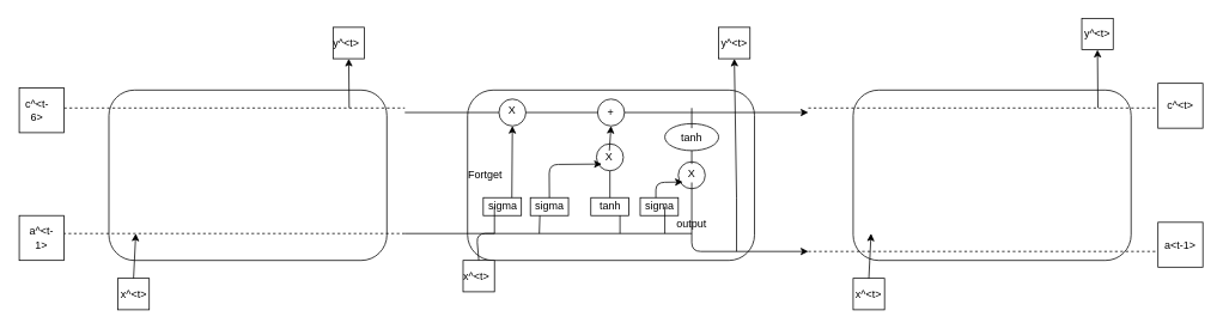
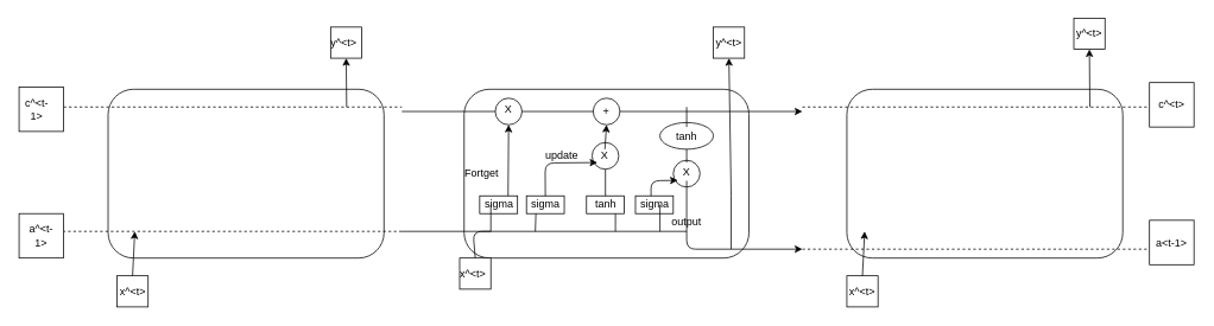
  <mxCell id="0" />
  <mxCell id="1" parent="0" />
  <mxCell id="2" value="" style="rounded=1;whiteSpace=wrap;html=1;" vertex="1" parent="1"><mxGeometry x="520" y="100" width="320" height="190" as="geometry" /></mxCell>
  <mxCell id="3" value="" style="endArrow=classic;html=1;exitX=1;exitY=0.5;exitDx=0;exitDy=0;entryX=0;entryY=0.5;entryDx=0;entryDy=0;" edge="1" parent="1" source="6"><mxGeometry width="50" height="50" relative="1" as="geometry"><mxPoint x="640" y="280" as="sourcePoint" /><mxPoint x="900" y="125" as="targetPoint" /><Array as="points" /></mxGeometry></mxCell>
  <mxCell id="4" value="" style="ellipse;whiteSpace=wrap;html=1;aspect=fixed;" vertex="1" parent="1"><mxGeometry x="555" y="110" width="30" height="30" as="geometry" /></mxCell>
  <mxCell id="5" value="" style="endArrow=none;html=1;exitX=1;exitY=0.5;exitDx=0;exitDy=0;entryX=0;entryY=0.5;entryDx=0;entryDy=0;" edge="1" parent="1" target="4"><mxGeometry width="50" height="50" relative="1" as="geometry"><mxPoint x="450" y="125" as="sourcePoint" /><mxPoint x="700" y="230" as="targetPoint" /></mxGeometry></mxCell>
  <mxCell id="6" value="" style="ellipse;whiteSpace=wrap;html=1;aspect=fixed;" vertex="1" parent="1"><mxGeometry x="665" y="110" width="30" height="30" as="geometry" /></mxCell>
  <mxCell id="7" value="" style="endArrow=none;html=1;exitX=1;exitY=0.5;exitDx=0;exitDy=0;entryX=0;entryY=0.5;entryDx=0;entryDy=0;" edge="1" parent="1" source="4" target="6"><mxGeometry width="50" height="50" relative="1" as="geometry"><mxPoint x="650" y="280" as="sourcePoint" /><mxPoint x="700" y="230" as="targetPoint" /></mxGeometry></mxCell>
  <mxCell id="8" value="X" style="text;html=1;strokeColor=none;fillColor=none;align=center;verticalAlign=middle;whiteSpace=wrap;rounded=0;" vertex="1" parent="1"><mxGeometry x="550" y="115" width="40" height="15" as="geometry" /></mxCell>
  <mxCell id="9" value="+" style="text;html=1;strokeColor=none;fillColor=none;align=center;verticalAlign=middle;whiteSpace=wrap;rounded=0;" vertex="1" parent="1"><mxGeometry x="660" y="110" width="40" height="30" as="geometry" /></mxCell>
  <mxCell id="10" value="sigma" style="rounded=0;whiteSpace=wrap;html=1;" vertex="1" parent="1"><mxGeometry x="537.5" y="220" width="42.5" height="20" as="geometry" /></mxCell>
  <mxCell id="11" value="sigma" style="rounded=0;whiteSpace=wrap;html=1;" vertex="1" parent="1"><mxGeometry x="590" y="220" width="42.5" height="20" as="geometry" /></mxCell>
  <mxCell id="12" value="tanh" style="rounded=0;whiteSpace=wrap;html=1;" vertex="1" parent="1"><mxGeometry x="657.5" y="220" width="42.5" height="20" as="geometry" /></mxCell>
  <mxCell id="13" value="sigma" style="rounded=0;whiteSpace=wrap;html=1;" vertex="1" parent="1"><mxGeometry x="712.5" y="220" width="42.5" height="20" as="geometry" /></mxCell>
  <mxCell id="14" value="" style="ellipse;whiteSpace=wrap;html=1;aspect=fixed;" vertex="1" parent="1"><mxGeometry x="663.75" y="160" width="30" height="30" as="geometry" /></mxCell>
  <mxCell id="15" value="X" style="text;html=1;strokeColor=none;fillColor=none;align=center;verticalAlign=middle;whiteSpace=wrap;rounded=0;" vertex="1" parent="1"><mxGeometry x="661.25" y="167.5" width="33.75" height="15" as="geometry" /></mxCell>
  <mxCell id="16" value="" style="endArrow=none;html=1;entryX=0.5;entryY=1;entryDx=0;entryDy=0;exitX=0.5;exitY=0;exitDx=0;exitDy=0;" edge="1" parent="1" source="12" target="14"><mxGeometry width="50" height="50" relative="1" as="geometry"><mxPoint x="640" y="280" as="sourcePoint" /><mxPoint x="690" y="230" as="targetPoint" /></mxGeometry></mxCell>
  <mxCell id="17" value="" style="endArrow=classic;html=1;entryX=0.5;entryY=1;entryDx=0;entryDy=0;exitX=0.5;exitY=0;exitDx=0;exitDy=0;" edge="1" parent="1" source="15" target="9"><mxGeometry width="50" height="50" relative="1" as="geometry"><mxPoint x="640" y="280" as="sourcePoint" /><mxPoint x="690" y="230" as="targetPoint" /></mxGeometry></mxCell>
  <mxCell id="18" value="" style="ellipse;whiteSpace=wrap;html=1;" vertex="1" parent="1"><mxGeometry x="740" y="137.5" width="60" height="30" as="geometry" /></mxCell>
  <mxCell id="19" value="tanh" style="text;html=1;strokeColor=none;fillColor=none;align=center;verticalAlign=middle;whiteSpace=wrap;rounded=0;" vertex="1" parent="1"><mxGeometry x="750" y="142.5" width="40" height="20" as="geometry" /></mxCell>
  <mxCell id="20" value="" style="ellipse;whiteSpace=wrap;html=1;aspect=fixed;" vertex="1" parent="1"><mxGeometry x="755" y="180" width="30" height="30" as="geometry" /></mxCell>
  <mxCell id="21" value="X" style="text;html=1;strokeColor=none;fillColor=none;align=center;verticalAlign=middle;whiteSpace=wrap;rounded=0;" vertex="1" parent="1"><mxGeometry x="750" y="182.5" width="40" height="20" as="geometry" /></mxCell>
  <mxCell id="22" value="" style="endArrow=none;html=1;exitX=0.5;exitY=0;exitDx=0;exitDy=0;" edge="1" parent="1" source="19"><mxGeometry width="50" height="50" relative="1" as="geometry"><mxPoint x="640" y="280" as="sourcePoint" /><mxPoint x="770" y="120" as="targetPoint" /></mxGeometry></mxCell>
  <mxCell id="23" value="" style="endArrow=none;html=1;entryX=0.5;entryY=0;entryDx=0;entryDy=0;exitX=0.5;exitY=1;exitDx=0;exitDy=0;" edge="1" parent="1" source="18" target="21"><mxGeometry width="50" height="50" relative="1" as="geometry"><mxPoint x="640" y="280" as="sourcePoint" /><mxPoint x="690" y="230" as="targetPoint" /></mxGeometry></mxCell>
  <mxCell id="24" value="" style="endArrow=classic;html=1;entryX=0.25;entryY=1;entryDx=0;entryDy=0;exitX=0.5;exitY=0;exitDx=0;exitDy=0;" edge="1" parent="1" source="11" target="15"><mxGeometry width="50" height="50" relative="1" as="geometry"><mxPoint x="640" y="280" as="sourcePoint" /><mxPoint x="690" y="230" as="targetPoint" /><Array as="points"><mxPoint x="611" y="183" /></Array></mxGeometry></mxCell>
  <mxCell id="25" value="" style="endArrow=classic;html=1;exitX=0.75;exitY=0;exitDx=0;exitDy=0;entryX=0.5;entryY=1;entryDx=0;entryDy=0;" edge="1" parent="1" source="10" target="4"><mxGeometry width="50" height="50" relative="1" as="geometry"><mxPoint x="640" y="280" as="sourcePoint" /><mxPoint x="690" y="230" as="targetPoint" /></mxGeometry></mxCell>
  <mxCell id="26" value="Fortget" style="text;html=1;strokeColor=none;fillColor=none;align=center;verticalAlign=middle;whiteSpace=wrap;rounded=0;" vertex="1" parent="1"><mxGeometry x="525" y="190" width="30" height="10" as="geometry" /></mxCell>
+ <mxCell id="27" value="update" style="text;html=1;strokeColor=none;fillColor=none;align=center;verticalAlign=middle;whiteSpace=wrap;rounded=0;" vertex="1" parent="1"><mxGeometry x="610" y="165" width="40" height="20" as="geometry" /></mxCell>
  <mxCell id="28" value="output" style="text;html=1;strokeColor=none;fillColor=none;align=center;verticalAlign=middle;whiteSpace=wrap;rounded=0;" vertex="1" parent="1"><mxGeometry x="750" y="240" width="40" height="20" as="geometry" /></mxCell>
  <mxCell id="29" value="" style="endArrow=none;html=1;exitX=1;exitY=0.5;exitDx=0;exitDy=0;entryX=0.5;entryY=1;entryDx=0;entryDy=0;" edge="1" parent="1" target="28"><mxGeometry width="50" height="50" relative="1" as="geometry"><mxPoint x="450" y="260" as="sourcePoint" /><mxPoint x="690" y="230" as="targetPoint" /></mxGeometry></mxCell>
  <mxCell id="30" value="" style="endArrow=none;html=1;entryX=0.294;entryY=0.5;entryDx=0;entryDy=0;entryPerimeter=0;" edge="1" parent="1" target="10"><mxGeometry width="50" height="50" relative="1" as="geometry"><mxPoint x="550" y="260" as="sourcePoint" /><mxPoint x="690" y="230" as="targetPoint" /></mxGeometry></mxCell>
  <mxCell id="31" value="" style="endArrow=none;html=1;entryX=0.25;entryY=1;entryDx=0;entryDy=0;" edge="1" parent="1" target="11"><mxGeometry width="50" height="50" relative="1" as="geometry"><mxPoint x="600" y="260" as="sourcePoint" /><mxPoint x="690" y="230" as="targetPoint" /></mxGeometry></mxCell>
  <mxCell id="32" value="" style="endArrow=none;html=1;" edge="1" parent="1"><mxGeometry width="50" height="50" relative="1" as="geometry"><mxPoint x="690" y="260" as="sourcePoint" /><mxPoint x="690" y="240" as="targetPoint" /></mxGeometry></mxCell>
  <mxCell id="33" value="" style="endArrow=none;html=1;entryX=0.647;entryY=0.5;entryDx=0;entryDy=0;entryPerimeter=0;" edge="1" parent="1" target="13"><mxGeometry width="50" height="50" relative="1" as="geometry"><mxPoint x="740" y="260" as="sourcePoint" /><mxPoint x="690" y="230" as="targetPoint" /></mxGeometry></mxCell>
  <mxCell id="34" value="" style="endArrow=classic;html=1;entryX=0.25;entryY=1;entryDx=0;entryDy=0;" edge="1" parent="1" target="21"><mxGeometry width="50" height="50" relative="1" as="geometry"><mxPoint x="730" y="220" as="sourcePoint" /><mxPoint x="690" y="230" as="targetPoint" /><Array as="points"><mxPoint x="730" y="203" /></Array></mxGeometry></mxCell>
  <mxCell id="35" value="" style="whiteSpace=wrap;html=1;aspect=fixed;" vertex="1" parent="1"><mxGeometry x="515" y="290" width="35" height="35" as="geometry" /></mxCell>
  <mxCell id="36" value="" style="endArrow=none;html=1;exitX=0.5;exitY=0;exitDx=0;exitDy=0;" edge="1" parent="1" source="35"><mxGeometry width="50" height="50" relative="1" as="geometry"><mxPoint x="540" y="280" as="sourcePoint" /><mxPoint x="550" y="260" as="targetPoint" /><Array as="points"><mxPoint x="530" y="260" /></Array></mxGeometry></mxCell>
  <mxCell id="37" value="y^&amp;lt;t&amp;gt;" style="whiteSpace=wrap;html=1;aspect=fixed;" vertex="1" parent="1"><mxGeometry x="800" y="30" width="35" height="35" as="geometry" /></mxCell>
  <mxCell id="38" value="" style="endArrow=classic;html=1;entryX=0.5;entryY=1;entryDx=0;entryDy=0;" edge="1" parent="1" target="37"><mxGeometry width="50" height="50" relative="1" as="geometry"><mxPoint x="820" y="220" as="sourcePoint" /><mxPoint x="800" y="230" as="targetPoint" /></mxGeometry></mxCell>
  <mxCell id="39" value="x^&amp;lt;t&amp;gt;" style="text;html=1;strokeColor=none;fillColor=none;align=center;verticalAlign=middle;whiteSpace=wrap;rounded=0;" vertex="1" parent="1"><mxGeometry x="510" y="297.5" width="40" height="20" as="geometry" /></mxCell>
  <mxCell id="40" value="" style="endArrow=classic;html=1;" edge="1" parent="1"><mxGeometry width="50" height="50" relative="1" as="geometry"><mxPoint x="770" y="203" as="sourcePoint" /><mxPoint x="900" y="280" as="targetPoint" /><Array as="points"><mxPoint x="770" y="280" /></Array></mxGeometry></mxCell>
  <mxCell id="41" value="" style="endArrow=none;html=1;" edge="1" parent="1"><mxGeometry width="50" height="50" relative="1" as="geometry"><mxPoint x="820" y="280" as="sourcePoint" /><mxPoint x="820" y="220" as="targetPoint" /></mxGeometry></mxCell>
  <mxCell id="42" value="" style="rounded=1;whiteSpace=wrap;html=1;" vertex="1" parent="1"><mxGeometry x="950" y="100" width="310" height="190" as="geometry" /></mxCell>
  <mxCell id="43" value="" style="rounded=1;whiteSpace=wrap;html=1;" vertex="1" parent="1"><mxGeometry x="120" y="100" width="310" height="190" as="geometry" /></mxCell>
  <mxCell id="44" value="" style="endArrow=none;dashed=1;html=1;" edge="1" parent="1"><mxGeometry width="50" height="50" relative="1" as="geometry"><mxPoint x="450" y="260" as="sourcePoint" /><mxPoint x="70" y="260" as="targetPoint" /></mxGeometry></mxCell>
  <mxCell id="45" value="" style="endArrow=none;dashed=1;html=1;" edge="1" parent="1"><mxGeometry width="50" height="50" relative="1" as="geometry"><mxPoint x="70" y="120" as="sourcePoint" /><mxPoint x="450" y="120" as="targetPoint" /></mxGeometry></mxCell>
  <mxCell id="46" value="" style="endArrow=none;dashed=1;html=1;" edge="1" parent="1"><mxGeometry width="50" height="50" relative="1" as="geometry"><mxPoint x="900" y="280" as="sourcePoint" /><mxPoint x="1290" y="280" as="targetPoint" /></mxGeometry></mxCell>
  <mxCell id="47" value="" style="endArrow=none;dashed=1;html=1;" edge="1" parent="1"><mxGeometry width="50" height="50" relative="1" as="geometry"><mxPoint x="900" y="120" as="sourcePoint" /><mxPoint x="1290" y="120" as="targetPoint" /></mxGeometry></mxCell>
  <mxCell id="48" value="" style="whiteSpace=wrap;html=1;aspect=fixed;" vertex="1" parent="1"><mxGeometry x="20" y="97.5" width="50" height="50" as="geometry" /></mxCell>
  <mxCell id="49" value="" style="whiteSpace=wrap;html=1;aspect=fixed;" vertex="1" parent="1"><mxGeometry x="20" y="240" width="50" height="50" as="geometry" /></mxCell>
  <mxCell id="50" value="" style="whiteSpace=wrap;html=1;aspect=fixed;" vertex="1" parent="1"><mxGeometry x="1290" y="92.5" width="50" height="50" as="geometry" /></mxCell>
  <mxCell id="51" value="" style="whiteSpace=wrap;html=1;aspect=fixed;" vertex="1" parent="1"><mxGeometry x="1290" y="247.5" width="50" height="50" as="geometry" /></mxCell>
- <mxCell id="52" value="c^&amp;lt;t-6&amp;gt;" style="text;html=1;strokeColor=none;fillColor=none;align=center;verticalAlign=middle;whiteSpace=wrap;rounded=0;" vertex="1" parent="1"><mxGeometry x="20" y="112.5" width="40" height="20" as="geometry" /></mxCell>
+ <mxCell id="52" value="c^&amp;lt;t-1&amp;gt;" style="text;html=1;strokeColor=none;fillColor=none;align=center;verticalAlign=middle;whiteSpace=wrap;rounded=0;" vertex="1" parent="1"><mxGeometry x="20" y="112.5" width="40" height="20" as="geometry" /></mxCell>
  <mxCell id="53" value="a^&amp;lt;t-1&amp;gt;" style="text;html=1;strokeColor=none;fillColor=none;align=center;verticalAlign=middle;whiteSpace=wrap;rounded=0;" vertex="1" parent="1"><mxGeometry x="25" y="255" width="40" height="20" as="geometry" /></mxCell>
  <mxCell id="54" value="c^&amp;lt;t&amp;gt;" style="text;html=1;strokeColor=none;fillColor=none;align=center;verticalAlign=middle;whiteSpace=wrap;rounded=0;" vertex="1" parent="1"><mxGeometry x="1295" y="107.5" width="40" height="20" as="geometry" /></mxCell>
  <mxCell id="55" value="a&amp;lt;t-1&amp;gt;" style="text;html=1;strokeColor=none;fillColor=none;align=center;verticalAlign=middle;whiteSpace=wrap;rounded=0;" vertex="1" parent="1"><mxGeometry x="1295" y="262.5" width="40" height="20" as="geometry" /></mxCell>
  <mxCell id="56" value="" style="whiteSpace=wrap;html=1;aspect=fixed;" vertex="1" parent="1"><mxGeometry x="130" y="310" width="35" height="35" as="geometry" /></mxCell>
  <mxCell id="57" value="" style="endArrow=classic;html=1;exitX=0.5;exitY=0;exitDx=0;exitDy=0;" edge="1" parent="1" source="56"><mxGeometry width="50" height="50" relative="1" as="geometry"><mxPoint x="190" y="280" as="sourcePoint" /><mxPoint x="150" y="260" as="targetPoint" /></mxGeometry></mxCell>
  <mxCell id="58" value="" style="whiteSpace=wrap;html=1;aspect=fixed;" vertex="1" parent="1"><mxGeometry x="370" y="30" width="35" height="35" as="geometry" /></mxCell>
  <mxCell id="59" value="" style="endArrow=classic;html=1;entryX=0.5;entryY=1;entryDx=0;entryDy=0;" edge="1" parent="1" target="58"><mxGeometry width="50" height="50" relative="1" as="geometry"><mxPoint x="388" y="120" as="sourcePoint" /><mxPoint x="240" y="230" as="targetPoint" /></mxGeometry></mxCell>
  <mxCell id="60" value="x^&amp;lt;t&amp;gt;" style="whiteSpace=wrap;html=1;aspect=fixed;" vertex="1" parent="1"><mxGeometry x="950" y="310" width="35" height="35" as="geometry" /></mxCell>
  <mxCell id="61" value="" style="endArrow=classic;html=1;exitX=0.5;exitY=0;exitDx=0;exitDy=0;" edge="1" parent="1" source="60"><mxGeometry width="50" height="50" relative="1" as="geometry"><mxPoint x="910" y="280" as="sourcePoint" /><mxPoint x="970" y="260" as="targetPoint" /></mxGeometry></mxCell>
  <mxCell id="62" value="y^&amp;lt;t&amp;gt;" style="whiteSpace=wrap;html=1;aspect=fixed;" vertex="1" parent="1"><mxGeometry x="1205" y="20" width="35" height="35" as="geometry" /></mxCell>
  <mxCell id="63" value="" style="endArrow=classic;html=1;entryX=0.5;entryY=1;entryDx=0;entryDy=0;" edge="1" parent="1" target="62"><mxGeometry width="50" height="50" relative="1" as="geometry"><mxPoint x="1223" y="120" as="sourcePoint" /><mxPoint x="1140" y="230" as="targetPoint" /></mxGeometry></mxCell>
  <mxCell id="64" value="x^&amp;lt;t&amp;gt;" style="text;html=1;strokeColor=none;fillColor=none;align=center;verticalAlign=middle;whiteSpace=wrap;rounded=0;" vertex="1" parent="1"><mxGeometry x="127.5" y="317.5" width="40" height="20" as="geometry" /></mxCell>
  <mxCell id="65" value="y^&amp;lt;t&amp;gt;" style="text;html=1;strokeColor=none;fillColor=none;align=center;verticalAlign=middle;whiteSpace=wrap;rounded=0;" vertex="1" parent="1"><mxGeometry x="365" y="37.5" width="40" height="20" as="geometry" /></mxCell>
